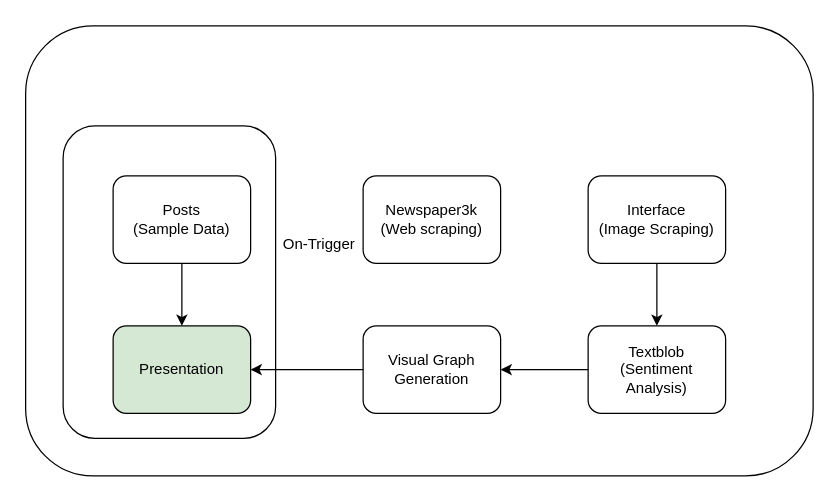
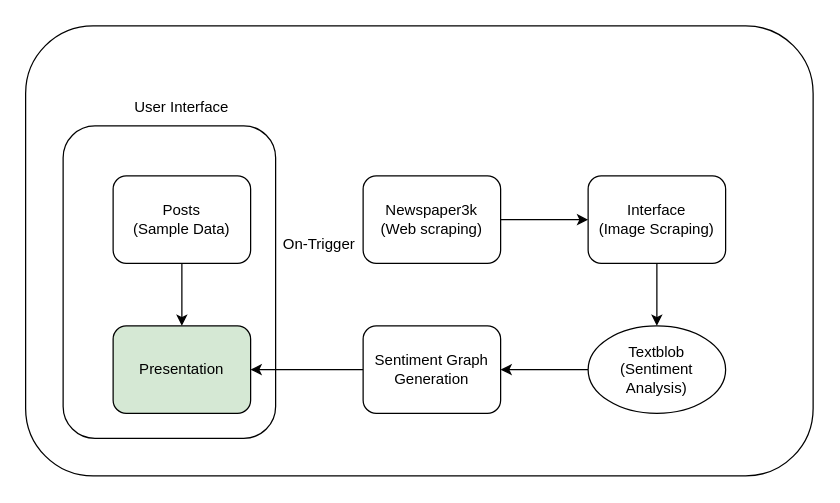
  <mxCell id="0" />
  <mxCell id="1" parent="0" />
  <mxCell id="2" value="" style="rounded=1;whiteSpace=wrap;html=1;" vertex="1" parent="1"><mxGeometry x="20" y="20" width="630" height="360" as="geometry" /></mxCell>
+ <mxCell id="3" style="edgeStyle=orthogonalEdgeStyle;rounded=0;orthogonalLoop=1;jettySize=auto;html=1;entryX=0;entryY=0.5;entryDx=0;entryDy=0;" edge="1" parent="1" source="4" target="6"><mxGeometry relative="1" as="geometry" /></mxCell>
  <mxCell id="4" value="Newspaper3k&lt;div&gt;(Web scraping)&lt;/div&gt;" style="rounded=1;whiteSpace=wrap;html=1;" vertex="1" parent="1"><mxGeometry x="290" y="140" width="110" height="70" as="geometry" /></mxCell>
  <mxCell id="5" style="edgeStyle=orthogonalEdgeStyle;rounded=0;orthogonalLoop=1;jettySize=auto;html=1;entryX=0.5;entryY=0;entryDx=0;entryDy=0;" edge="1" parent="1" source="6" target="8"><mxGeometry relative="1" as="geometry" /></mxCell>
  <mxCell id="6" value="Interface&lt;div&gt;(Image Scraping)&lt;/div&gt;" style="rounded=1;whiteSpace=wrap;html=1;" vertex="1" parent="1"><mxGeometry x="470" y="140" width="110" height="70" as="geometry" /></mxCell>
  <mxCell id="7" style="edgeStyle=orthogonalEdgeStyle;rounded=0;orthogonalLoop=1;jettySize=auto;html=1;entryX=1;entryY=0.5;entryDx=0;entryDy=0;" edge="1" parent="1" source="8" target="11"><mxGeometry relative="1" as="geometry" /></mxCell>
- <mxCell id="8" value="Textblob&lt;div&gt;(Sentiment Analysis)&lt;/div&gt;" style="rounded=1;whiteSpace=wrap;html=1;" vertex="1" parent="1"><mxGeometry x="470" y="260" width="110" height="70" as="geometry" /></mxCell>
+ <mxCell id="8" value="Textblob&lt;div&gt;(Sentiment Analysis)&lt;/div&gt;" style="ellipse;whiteSpace=wrap;html=1;" vertex="1" parent="1"><mxGeometry x="470" y="260" width="110" height="70" as="geometry" /></mxCell>
  <mxCell id="9" value="" style="rounded=1;whiteSpace=wrap;html=1;" vertex="1" parent="1"><mxGeometry x="50" y="100" width="170" height="250" as="geometry" /></mxCell>
  <mxCell id="10" style="edgeStyle=orthogonalEdgeStyle;rounded=0;orthogonalLoop=1;jettySize=auto;html=1;entryX=1;entryY=0.5;entryDx=0;entryDy=0;" edge="1" parent="1" source="11" target="12"><mxGeometry relative="1" as="geometry" /></mxCell>
- <mxCell id="11" value="Visual Graph Generation" style="rounded=1;whiteSpace=wrap;html=1;" vertex="1" parent="1"><mxGeometry x="290" y="260" width="110" height="70" as="geometry" /></mxCell>
+ <mxCell id="11" value="Sentiment Graph Generation" style="rounded=1;whiteSpace=wrap;html=1;" vertex="1" parent="1"><mxGeometry x="290" y="260" width="110" height="70" as="geometry" /></mxCell>
  <mxCell id="12" value="Presentation" style="rounded=1;whiteSpace=wrap;html=1;fillColor=#d5e8d4;" vertex="1" parent="1"><mxGeometry x="90" y="260" width="110" height="70" as="geometry" /></mxCell>
  <mxCell id="13" style="edgeStyle=orthogonalEdgeStyle;rounded=0;orthogonalLoop=1;jettySize=auto;html=1;" edge="1" parent="1" source="14" target="12"><mxGeometry relative="1" as="geometry" /></mxCell>
  <mxCell id="14" value="Posts&lt;div&gt;(Sample Data)&lt;/div&gt;" style="rounded=1;whiteSpace=wrap;html=1;" vertex="1" parent="1"><mxGeometry x="90" y="140" width="110" height="70" as="geometry" /></mxCell>
+ <mxCell id="15" value="User Interface" style="text;html=1;align=center;verticalAlign=middle;whiteSpace=wrap;rounded=0;" vertex="1" parent="1"><mxGeometry x="100" y="70" width="90" height="30" as="geometry" /></mxCell>
  <mxCell id="16" value="On-Trigger" style="text;html=1;align=center;verticalAlign=middle;whiteSpace=wrap;rounded=0;" vertex="1" parent="1"><mxGeometry x="210" y="180" width="90" height="30" as="geometry" /></mxCell>
